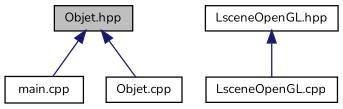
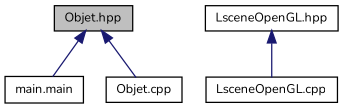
  digraph {
    fontname=Nunito
    node [color=black fillcolor=white fontname=Nunito fontsize=10 shape=record style=filled]
    edge [color=midnightblue dir=back fontname=Nunito fontsize=10 labelfontname=Helvetica labelfontsize=10 style=solid]
    n1 [fillcolor=grey75 fontcolor=black height=0.2 label="Objet.hpp" width=0.4]
-   n2 [height=0.2 label="main.cpp" width=0.4]
+   n2 [height=0.2 label="main.main" width=0.4]
    n3 [height=0.2 label="Objet.cpp" width=0.4]
    n4 [height=0.2 label="LsceneOpenGL.hpp" width=0.4]
    n5 [height=0.2 label="LsceneOpenGL.cpp" width=0.4]
    n1 -> n2
    n1 -> n3
    n4 -> n5
  }
